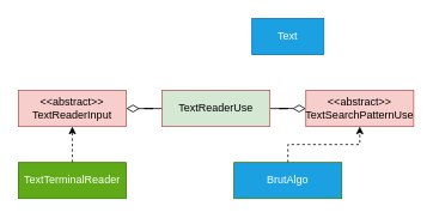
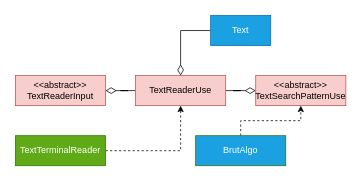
  <mxCell id="0" />
  <mxCell id="1" parent="0" />
+ <mxCell id="2" style="edgeStyle=orthogonalEdgeStyle;rounded=0;orthogonalLoop=1;jettySize=auto;html=1;endArrow=diamondThin;endFill=0;endSize=12;entryX=0.5;entryY=0;entryDx=0;entryDy=0;" edge="1" parent="1" source="3" target="6"><mxGeometry relative="1" as="geometry"><mxPoint x="240" y="80" as="targetPoint" /><Array as="points"><mxPoint x="240" y="40" /></Array></mxGeometry></mxCell>
  <mxCell id="3" value="Text" style="rounded=0;whiteSpace=wrap;html=1;fillColor=#1ba1e2;fontColor=#ffffff;strokeColor=#006EAF;" vertex="1" parent="1"><mxGeometry x="280" y="20" width="80" height="40" as="geometry" /></mxCell>
  <mxCell id="4" style="edgeStyle=orthogonalEdgeStyle;rounded=0;orthogonalLoop=1;jettySize=auto;html=1;endArrow=diamondThin;endFill=0;endSize=12;" edge="1" parent="1" source="6" target="10"><mxGeometry relative="1" as="geometry" /></mxCell>
  <mxCell id="5" style="edgeStyle=orthogonalEdgeStyle;rounded=0;orthogonalLoop=1;jettySize=auto;html=1;endArrow=diamondThin;endFill=0;endSize=12;" edge="1" parent="1" source="6" target="7"><mxGeometry relative="1" as="geometry" /></mxCell>
- <mxCell id="6" value="TextReaderUse" style="rounded=0;whiteSpace=wrap;html=1;fillColor=#d5e8d4;strokeColor=#b85450;" vertex="1" parent="1"><mxGeometry x="180" y="100" width="120" height="40" as="geometry" /></mxCell>
+ <mxCell id="6" value="TextReaderUse" style="rounded=0;whiteSpace=wrap;html=1;fillColor=#f8cecc;strokeColor=#b85450;" vertex="1" parent="1"><mxGeometry x="180" y="100" width="120" height="40" as="geometry" /></mxCell>
  <mxCell id="7" value="&lt;div&gt;&amp;lt;&amp;lt;abstract&amp;gt;&amp;gt;&lt;/div&gt;TextSearchPatternUse" style="rounded=0;whiteSpace=wrap;html=1;fillColor=#f8cecc;strokeColor=#b85450;" vertex="1" parent="1"><mxGeometry x="340" y="100" width="120" height="40" as="geometry" /></mxCell>
- <mxCell id="8" style="edgeStyle=orthogonalEdgeStyle;rounded=0;orthogonalLoop=1;jettySize=auto;html=1;dashed=1;" edge="1" parent="1" source="9" target="10"><mxGeometry relative="1" as="geometry" /></mxCell>
+ <mxCell id="8" style="edgeStyle=orthogonalEdgeStyle;rounded=0;orthogonalLoop=1;jettySize=auto;html=1;dashed=1;" edge="1" parent="1" source="9" target="6"><mxGeometry relative="1" as="geometry" /></mxCell>
  <mxCell id="9" value="TextTerminalReader" style="rounded=0;whiteSpace=wrap;html=1;fillColor=#60a917;strokeColor=#2D7600;fontColor=#ffffff;" vertex="1" parent="1"><mxGeometry x="20" y="180" width="120" height="40" as="geometry" /></mxCell>
  <mxCell id="10" value="&lt;div&gt;&amp;lt;&amp;lt;abstract&amp;gt;&amp;gt;&lt;/div&gt;TextReaderInput" style="rounded=0;whiteSpace=wrap;html=1;fillColor=#f8cecc;strokeColor=#b85450;" vertex="1" parent="1"><mxGeometry x="20" y="100" width="120" height="40" as="geometry" /></mxCell>
  <mxCell id="11" style="edgeStyle=orthogonalEdgeStyle;rounded=0;orthogonalLoop=1;jettySize=auto;html=1;dashed=1;" edge="1" parent="1" source="12" target="7"><mxGeometry relative="1" as="geometry"><mxPoint x="400" y="220" as="targetPoint" /></mxGeometry></mxCell>
  <mxCell id="12" value="BrutAlgo&lt;div&gt;&lt;/div&gt;" style="rounded=0;whiteSpace=wrap;html=1;fillColor=#1ba1e2;strokeColor=#2D7600;fontColor=#ffffff;" vertex="1" parent="1"><mxGeometry x="260" y="180" width="120" height="40" as="geometry" /></mxCell>
